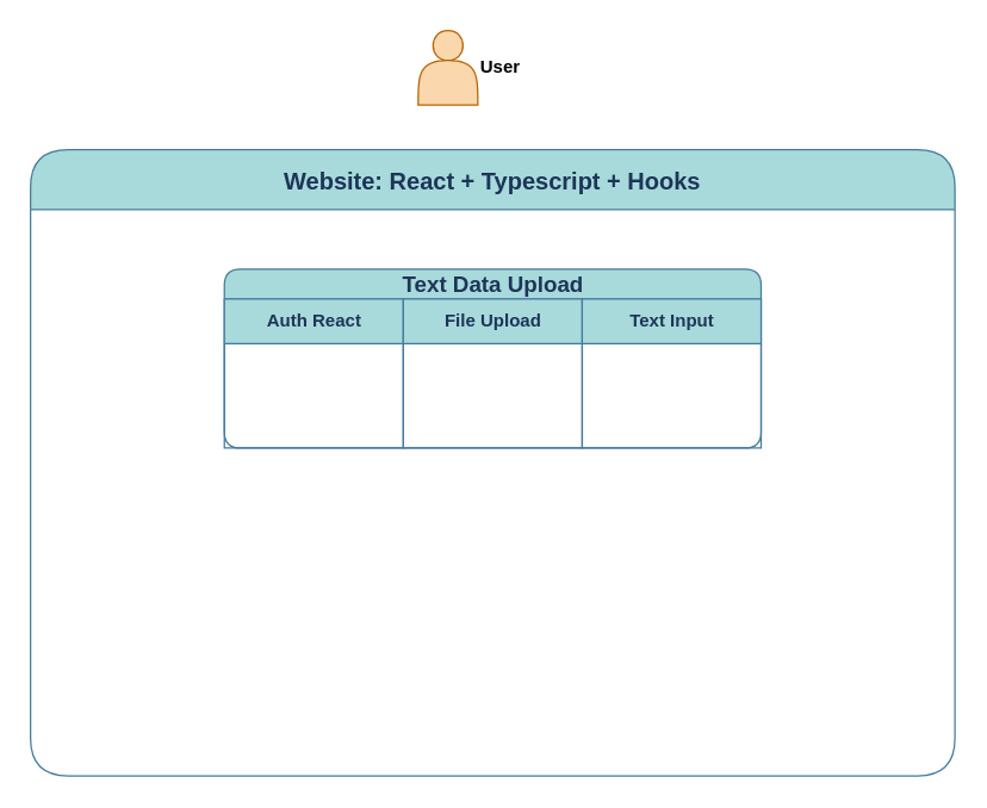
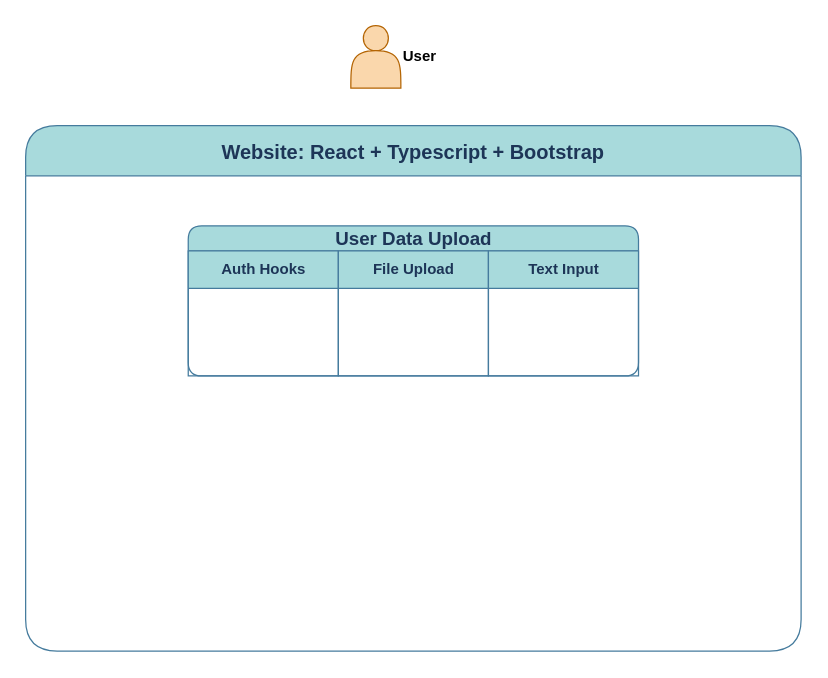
  <mxCell id="0" />
  <mxCell id="1" parent="0" />
- <mxCell id="2" value="Website: React + Typescript + Hooks" style="swimlane;labelBackgroundColor=none;fillColor=#A8DADC;strokeColor=#457B9D;fontColor=#1D3557;rounded=1;arcSize=21;fontSize=16;startSize=40;" vertex="1" parent="1"><mxGeometry x="20" y="100" width="620" height="420" as="geometry" /></mxCell>
- <mxCell id="3" value="&lt;font style=&quot;font-size: 15px;&quot;&gt;Text Data Upload&lt;/font&gt;" style="swimlane;childLayout=stackLayout;resizeParent=1;resizeParentMax=0;startSize=20;html=1;strokeColor=#457B9D;fontColor=#1D3557;fillColor=#A8DADC;rounded=1;arcSize=18;" vertex="1" parent="2"><mxGeometry x="130" y="80" width="360" height="120" as="geometry" /></mxCell>
- <mxCell id="4" value="Auth React" style="swimlane;startSize=30;html=1;strokeColor=#457B9D;fontColor=#1D3557;fillColor=#A8DADC;" vertex="1" parent="3"><mxGeometry y="20" width="120" height="100" as="geometry" /></mxCell>
+ <mxCell id="2" value="Website: React + Typescript + Bootstrap" style="swimlane;labelBackgroundColor=none;fillColor=#A8DADC;strokeColor=#457B9D;fontColor=#1D3557;rounded=1;arcSize=21;fontSize=16;startSize=40;" vertex="1" parent="1"><mxGeometry x="20" y="100" width="620" height="420" as="geometry" /></mxCell>
+ <mxCell id="3" value="&lt;font style=&quot;font-size: 15px;&quot;&gt;User Data Upload&lt;/font&gt;" style="swimlane;childLayout=stackLayout;resizeParent=1;resizeParentMax=0;startSize=20;html=1;strokeColor=#457B9D;fontColor=#1D3557;fillColor=#A8DADC;rounded=1;arcSize=18;" vertex="1" parent="2"><mxGeometry x="130" y="80" width="360" height="120" as="geometry" /></mxCell>
+ <mxCell id="4" value="Auth Hooks" style="swimlane;startSize=30;html=1;strokeColor=#457B9D;fontColor=#1D3557;fillColor=#A8DADC;" vertex="1" parent="3"><mxGeometry y="20" width="120" height="100" as="geometry" /></mxCell>
  <mxCell id="5" value="File Upload" style="swimlane;startSize=30;html=1;strokeColor=#457B9D;fontColor=#1D3557;fillColor=#A8DADC;" vertex="1" parent="3"><mxGeometry x="120" y="20" width="120" height="100" as="geometry"><mxRectangle x="120" y="20" width="40" height="120" as="alternateBounds" /></mxGeometry></mxCell>
  <mxCell id="6" value="Text Input" style="swimlane;startSize=30;html=1;strokeColor=#457B9D;fontColor=#1D3557;fillColor=#A8DADC;" vertex="1" parent="3"><mxGeometry x="240" y="20" width="120" height="100" as="geometry" /></mxCell>
  <mxCell id="7" value="User" style="shape=actor;whiteSpace=wrap;html=1;strokeColor=#b46504;fillColor=#fad7ac;labelPosition=right;verticalLabelPosition=middle;align=left;verticalAlign=middle;fontStyle=1;fontColor=#000000;" vertex="1" parent="1"><mxGeometry x="280" y="20" width="40" height="50" as="geometry" /></mxCell>
